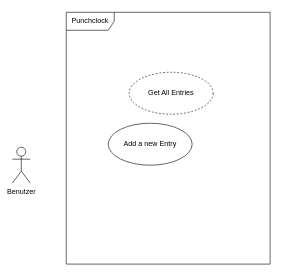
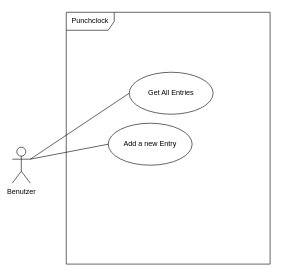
  <mxCell id="0" />
  <mxCell id="1" parent="0" />
  <mxCell id="2" value="Punchclock" style="shape=umlFrame;whiteSpace=wrap;html=1;width=80;height=30;" parent="1" vertex="1"><mxGeometry x="110" y="20" width="340" height="420" as="geometry" /></mxCell>
- <mxCell id="3" value="Get All Entries" style="ellipse;whiteSpace=wrap;html=1;dashed=1;" parent="1" vertex="1"><mxGeometry x="215" y="120" width="140" height="70" as="geometry" /></mxCell>
+ <mxCell id="3" value="Get All Entries" style="ellipse;whiteSpace=wrap;html=1;" parent="1" vertex="1"><mxGeometry x="215" y="120" width="140" height="70" as="geometry" /></mxCell>
  <mxCell id="4" value="Add a new Entry" style="ellipse;whiteSpace=wrap;html=1;" parent="1" vertex="1"><mxGeometry x="180" y="205" width="140" height="70" as="geometry" /></mxCell>
  <mxCell id="5" value="Benutzer" style="shape=umlActor;html=1;verticalLabelPosition=bottom;verticalAlign=top;align=center;" parent="1" vertex="1"><mxGeometry x="20" y="245" width="30" height="60" as="geometry" /></mxCell>
+ <mxCell id="6" value="" style="edgeStyle=none;html=1;endArrow=none;verticalAlign=bottom;exitX=1;exitY=0.333;exitDx=0;exitDy=0;exitPerimeter=0;entryX=0;entryY=0.5;entryDx=0;entryDy=0;" edge="1" parent="1" source="5" target="3"><mxGeometry width="160" relative="1" as="geometry"><mxPoint x="-70" y="140" as="sourcePoint" /><mxPoint x="90" y="140" as="targetPoint" /></mxGeometry></mxCell>
+ <mxCell id="7" value="" style="edgeStyle=none;html=1;endArrow=none;verticalAlign=bottom;exitX=1;exitY=0.333;exitDx=0;exitDy=0;exitPerimeter=0;entryX=0;entryY=0.5;entryDx=0;entryDy=0;" edge="1" parent="1" source="5" target="4"><mxGeometry width="160" relative="1" as="geometry"><mxPoint x="60" y="275" as="sourcePoint" /><mxPoint x="225" y="165" as="targetPoint" /></mxGeometry></mxCell>
